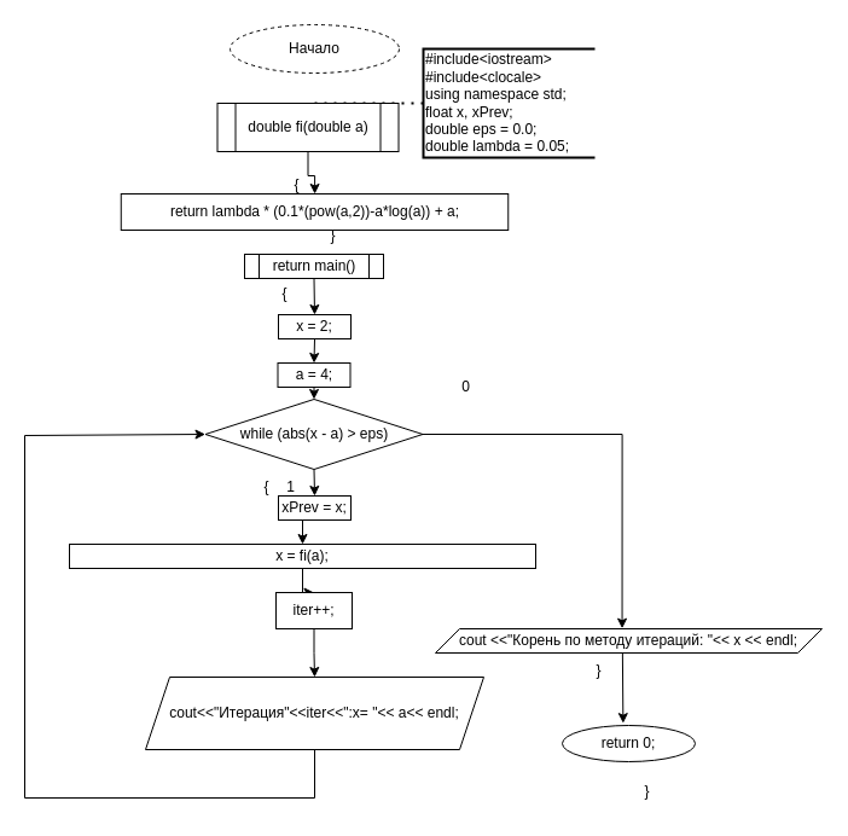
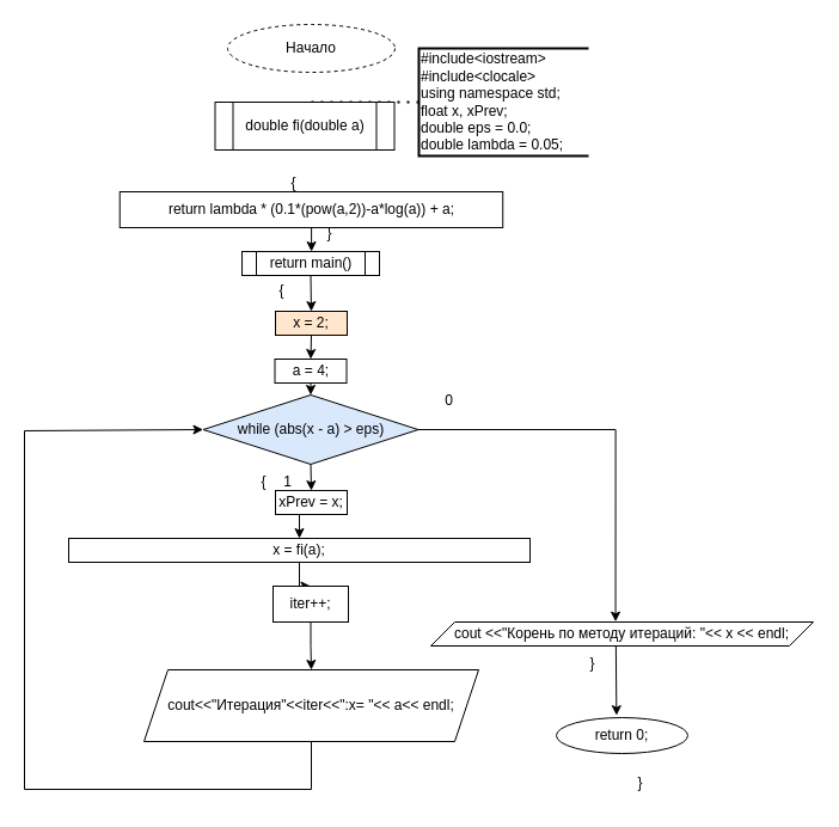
  <mxCell id="0" />
  <mxCell id="1" parent="0" />
  <mxCell id="2" value="#include&amp;lt;iostream&amp;gt;&lt;div&gt;#include&amp;lt;clocale&amp;gt;&lt;/div&gt;&lt;div&gt;using namespace std;&lt;/div&gt;&lt;div&gt;&lt;div&gt;float x, xPrev;&lt;/div&gt;&lt;div&gt;double eps = 0.0;&lt;/div&gt;&lt;div&gt;double lambda = 0.05;&lt;/div&gt;&lt;/div&gt;" style="strokeWidth=2;html=1;shape=mxgraph.flowchart.annotation_1;align=left;pointerEvents=1;" parent="1" vertex="1"><mxGeometry x="350" y="40" width="142" height="90" as="geometry" /></mxCell>
  <mxCell id="3" value="Начало" style="ellipse;whiteSpace=wrap;html=1;dashed=1;" parent="1" vertex="1"><mxGeometry x="190" y="20" width="140" height="40" as="geometry" /></mxCell>
  <mxCell id="4" style="edgeStyle=orthogonalEdgeStyle;rounded=0;orthogonalLoop=1;jettySize=auto;html=1;exitX=0.5;exitY=1;exitDx=0;exitDy=0;exitPerimeter=0;" parent="1" source="2" target="2" edge="1"><mxGeometry relative="1" as="geometry" /></mxCell>
  <mxCell id="5" style="edgeStyle=orthogonalEdgeStyle;rounded=0;orthogonalLoop=1;jettySize=auto;html=1;exitX=0.5;exitY=1;exitDx=0;exitDy=0;entryX=0.5;entryY=0;entryDx=0;entryDy=0;" parent="1" source="6" target="9" edge="1"><mxGeometry relative="1" as="geometry" /></mxCell>
  <mxCell id="6" value="return main()" style="shape=process;whiteSpace=wrap;html=1;backgroundOutline=1;" parent="1" vertex="1"><mxGeometry x="202" y="210" width="115" height="20" as="geometry" /></mxCell>
  <mxCell id="7" value="" style="endArrow=none;dashed=1;html=1;dashPattern=1 3;strokeWidth=2;rounded=0;entryX=0;entryY=0.5;entryDx=0;entryDy=0;entryPerimeter=0;" parent="1" target="2" edge="1"><mxGeometry width="50" height="50" relative="1" as="geometry"><mxPoint x="260" y="85" as="sourcePoint" /><mxPoint x="275" y="120" as="targetPoint" /></mxGeometry></mxCell>
  <mxCell id="8" style="edgeStyle=orthogonalEdgeStyle;rounded=0;orthogonalLoop=1;jettySize=auto;html=1;exitX=0.5;exitY=1;exitDx=0;exitDy=0;entryX=0.5;entryY=0;entryDx=0;entryDy=0;" parent="1" source="9" target="11" edge="1"><mxGeometry relative="1" as="geometry" /></mxCell>
- <mxCell id="9" value="x = 2;" style="whiteSpace=wrap;html=1;" parent="1" vertex="1"><mxGeometry x="230" y="260" width="60" height="20" as="geometry" /></mxCell>
+ <mxCell id="9" value="x = 2;" style="whiteSpace=wrap;html=1;fillColor=#ffe6cc;" parent="1" vertex="1"><mxGeometry x="230" y="260" width="60" height="20" as="geometry" /></mxCell>
  <mxCell id="10" style="edgeStyle=orthogonalEdgeStyle;rounded=0;orthogonalLoop=1;jettySize=auto;html=1;exitX=0.5;exitY=1;exitDx=0;exitDy=0;entryX=0.5;entryY=0;entryDx=0;entryDy=0;" parent="1" source="11" target="14" edge="1"><mxGeometry relative="1" as="geometry" /></mxCell>
  <mxCell id="11" value="a = 4;" style="whiteSpace=wrap;html=1;" parent="1" vertex="1"><mxGeometry x="229.5" y="300" width="60" height="20" as="geometry" /></mxCell>
  <mxCell id="12" style="edgeStyle=orthogonalEdgeStyle;rounded=0;orthogonalLoop=1;jettySize=auto;html=1;exitX=0.5;exitY=1;exitDx=0;exitDy=0;entryX=0.5;entryY=0;entryDx=0;entryDy=0;" parent="1" source="14" target="16" edge="1"><mxGeometry relative="1" as="geometry" /></mxCell>
  <mxCell id="13" style="edgeStyle=orthogonalEdgeStyle;rounded=0;orthogonalLoop=1;jettySize=auto;html=1;entryX=0.483;entryY=-0.014;entryDx=0;entryDy=0;entryPerimeter=0;" edge="1" parent="1" source="14" target="19"><mxGeometry relative="1" as="geometry"><mxPoint x="510" y="440" as="targetPoint" /></mxGeometry></mxCell>
- <mxCell id="14" value="while (abs(x - a) &amp;gt; eps)" style="rhombus;whiteSpace=wrap;html=1;" parent="1" vertex="1"><mxGeometry x="169.5" y="330" width="180" height="58" as="geometry" /></mxCell>
+ <mxCell id="14" value="while (abs(x - a) &amp;gt; eps)" style="rhombus;whiteSpace=wrap;html=1;fillColor=#dae8fc;" parent="1" vertex="1"><mxGeometry x="169.5" y="330" width="180" height="58" as="geometry" /></mxCell>
  <mxCell id="15" style="edgeStyle=orthogonalEdgeStyle;rounded=0;orthogonalLoop=1;jettySize=auto;html=1;exitX=0.5;exitY=1;exitDx=0;exitDy=0;entryX=0.5;entryY=0;entryDx=0;entryDy=0;" parent="1" source="16" target="18" edge="1"><mxGeometry relative="1" as="geometry" /></mxCell>
  <mxCell id="16" value="xPrev = x;" style="whiteSpace=wrap;html=1;" parent="1" vertex="1"><mxGeometry x="230" y="410" width="60" height="20" as="geometry" /></mxCell>
  <mxCell id="17" value="" style="edgeStyle=orthogonalEdgeStyle;rounded=0;orthogonalLoop=1;jettySize=auto;html=1;" edge="1" parent="1" source="18" target="33"><mxGeometry relative="1" as="geometry" /></mxCell>
  <mxCell id="18" value="x = fi(a);" style="whiteSpace=wrap;html=1;" parent="1" vertex="1"><mxGeometry x="57" y="450" width="386" height="20" as="geometry" /></mxCell>
  <mxCell id="19" value="cout &amp;lt;&amp;lt;&quot;Корень по методу итераций: &quot;&amp;lt;&amp;lt; x &amp;lt;&amp;lt; endl;" style="shape=parallelogram;perimeter=parallelogramPerimeter;whiteSpace=wrap;html=1;fixedSize=1;" parent="1" vertex="1"><mxGeometry x="360" y="520" width="320" height="20" as="geometry" /></mxCell>
  <mxCell id="20" value="return 0;" style="ellipse;whiteSpace=wrap;html=1;" parent="1" vertex="1"><mxGeometry x="465" y="600" width="110" height="30" as="geometry" /></mxCell>
  <mxCell id="21" value="}" style="text;html=1;align=center;verticalAlign=middle;resizable=0;points=[];autosize=1;strokeColor=none;fillColor=none;" parent="1" vertex="1"><mxGeometry x="480" y="540" width="30" height="30" as="geometry" /></mxCell>
  <mxCell id="22" value="{" style="text;html=1;align=center;verticalAlign=middle;resizable=0;points=[];autosize=1;strokeColor=none;fillColor=none;" parent="1" vertex="1"><mxGeometry x="205" y="388" width="30" height="30" as="geometry" /></mxCell>
  <mxCell id="23" value="}" style="text;html=1;align=center;verticalAlign=middle;resizable=0;points=[];autosize=1;strokeColor=none;fillColor=none;" parent="1" vertex="1"><mxGeometry x="520" y="640" width="30" height="30" as="geometry" /></mxCell>
  <mxCell id="24" value="" style="endArrow=classic;html=1;rounded=0;entryX=0.458;entryY=-0.062;entryDx=0;entryDy=0;entryPerimeter=0;exitX=0.484;exitY=1.021;exitDx=0;exitDy=0;exitPerimeter=0;" parent="1" source="19" target="20" edge="1"><mxGeometry width="50" height="50" relative="1" as="geometry"><mxPoint x="350" y="440" as="sourcePoint" /><mxPoint x="400" y="390" as="targetPoint" /></mxGeometry></mxCell>
- <mxCell id="25" value="" style="edgeStyle=orthogonalEdgeStyle;rounded=0;orthogonalLoop=1;jettySize=auto;html=1;" edge="1" parent="1" source="26" target="28"><mxGeometry relative="1" as="geometry" /></mxCell>
  <mxCell id="26" value="double fi(double a)" style="shape=process;whiteSpace=wrap;html=1;backgroundOutline=1;" vertex="1" parent="1"><mxGeometry x="179.5" y="85" width="150" height="40" as="geometry" /></mxCell>
+ <mxCell id="27" style="edgeStyle=orthogonalEdgeStyle;rounded=0;orthogonalLoop=1;jettySize=auto;html=1;entryX=0.5;entryY=0;entryDx=0;entryDy=0;" edge="1" parent="1" source="28" target="6"><mxGeometry relative="1" as="geometry" /></mxCell>
  <mxCell id="28" value="return lambda * (0.1*(pow(a,2))-a*log(a)) + a;" style="rounded=0;whiteSpace=wrap;html=1;" vertex="1" parent="1"><mxGeometry x="99.75" y="160" width="320.5" height="30" as="geometry" /></mxCell>
  <mxCell id="29" value="}" style="text;html=1;align=center;verticalAlign=middle;resizable=0;points=[];autosize=1;strokeColor=none;fillColor=none;" vertex="1" parent="1"><mxGeometry x="260" y="180" width="30" height="30" as="geometry" /></mxCell>
  <mxCell id="30" value="{&lt;div&gt;&lt;br&gt;&lt;/div&gt;" style="text;html=1;align=center;verticalAlign=middle;resizable=0;points=[];autosize=1;strokeColor=none;fillColor=none;" vertex="1" parent="1"><mxGeometry x="230" y="140" width="30" height="40" as="geometry" /></mxCell>
  <mxCell id="31" value="{&lt;div&gt;&lt;br&gt;&lt;/div&gt;" style="text;html=1;align=center;verticalAlign=middle;resizable=0;points=[];autosize=1;strokeColor=none;fillColor=none;" vertex="1" parent="1"><mxGeometry x="220" y="230" width="30" height="40" as="geometry" /></mxCell>
  <mxCell id="32" value="" style="edgeStyle=orthogonalEdgeStyle;rounded=0;orthogonalLoop=1;jettySize=auto;html=1;" edge="1" parent="1" source="33" target="36"><mxGeometry relative="1" as="geometry" /></mxCell>
  <mxCell id="33" value="iter++;" style="rounded=0;whiteSpace=wrap;html=1;" vertex="1" parent="1"><mxGeometry x="228" y="490" width="63" height="30" as="geometry" /></mxCell>
- <mxCell id="34" value="0" style="text;html=1;align=center;verticalAlign=middle;resizable=0;points=[];autosize=1;strokeColor=none;fillColor=none;" vertex="1" parent="1"><mxGeometry x="370" y="305" width="30" height="30" as="geometry" /></mxCell>
+ <mxCell id="34" value="0" style="text;html=1;align=center;verticalAlign=middle;resizable=0;points=[];autosize=1;strokeColor=none;fillColor=none;" vertex="1" parent="1"><mxGeometry x="360" y="320" width="30" height="30" as="geometry" /></mxCell>
  <mxCell id="35" value="1" style="text;html=1;align=center;verticalAlign=middle;resizable=0;points=[];autosize=1;strokeColor=none;fillColor=none;" vertex="1" parent="1"><mxGeometry x="225" y="388" width="30" height="30" as="geometry" /></mxCell>
  <mxCell id="36" value="cout&amp;lt;&amp;lt;&quot;Итерация&quot;&amp;lt;&amp;lt;iter&amp;lt;&amp;lt;&quot;:x= &quot;&amp;lt;&amp;lt; a&amp;lt;&amp;lt; endl;" style="shape=parallelogram;perimeter=parallelogramPerimeter;whiteSpace=wrap;html=1;fixedSize=1;" vertex="1" parent="1"><mxGeometry x="120" y="560" width="280" height="60" as="geometry" /></mxCell>
  <mxCell id="37" value="" style="endArrow=none;html=1;rounded=0;exitX=0.5;exitY=1;exitDx=0;exitDy=0;" edge="1" parent="1" source="36"><mxGeometry width="50" height="50" relative="1" as="geometry"><mxPoint x="280" y="530" as="sourcePoint" /><mxPoint x="260" y="660" as="targetPoint" /></mxGeometry></mxCell>
  <mxCell id="38" value="" style="endArrow=none;html=1;rounded=0;" edge="1" parent="1"><mxGeometry width="50" height="50" relative="1" as="geometry"><mxPoint x="260" y="660" as="sourcePoint" /><mxPoint x="20" y="660" as="targetPoint" /></mxGeometry></mxCell>
  <mxCell id="39" value="" style="endArrow=none;html=1;rounded=0;" edge="1" parent="1"><mxGeometry width="50" height="50" relative="1" as="geometry"><mxPoint x="20" y="660" as="sourcePoint" /><mxPoint x="20" y="360" as="targetPoint" /></mxGeometry></mxCell>
  <mxCell id="40" value="" style="endArrow=classic;html=1;rounded=0;entryX=0;entryY=0.5;entryDx=0;entryDy=0;" edge="1" parent="1" target="14"><mxGeometry width="50" height="50" relative="1" as="geometry"><mxPoint x="20" y="360" as="sourcePoint" /><mxPoint x="330" y="480" as="targetPoint" /></mxGeometry></mxCell>
